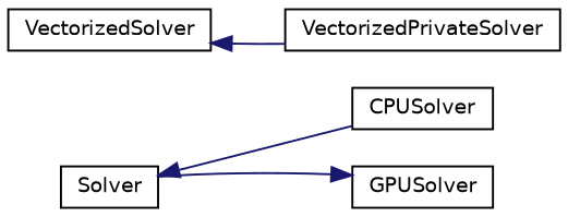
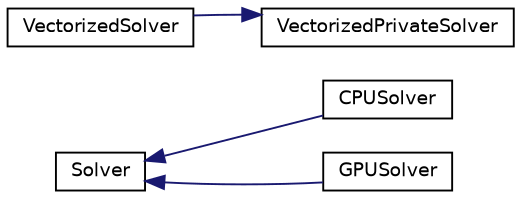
  digraph {
    rankdir=LR
    node [color=black fillcolor=white fontname=Helvetica fontsize=10 shape=record style=filled]
    edge [color=midnightblue dir=back fontname=Helvetica fontsize=10 labelfontname=Helvetica labelfontsize=10 style=solid]
    n1 [height=0.2 label=Solver width=0.4]
    n2 [height=0.2 label=CPUSolver width=0.4]
    n3 [height=0.2 label=GPUSolver width=0.4]
    n4 [height=0.2 label=VectorizedSolver width=0.4]
    n5 [height=0.2 label=VectorizedPrivateSolver width=0.4]
    n1 -> n2
-   n3 -> n1
-   n4 -> n5
+   n1 -> n3
+   n5 -> n4
  }
